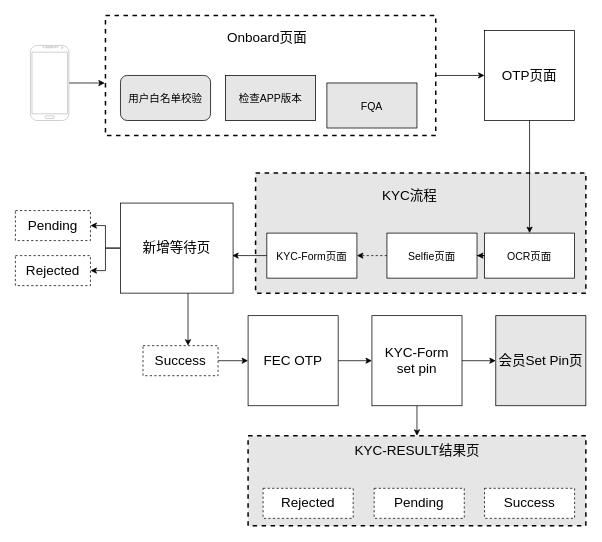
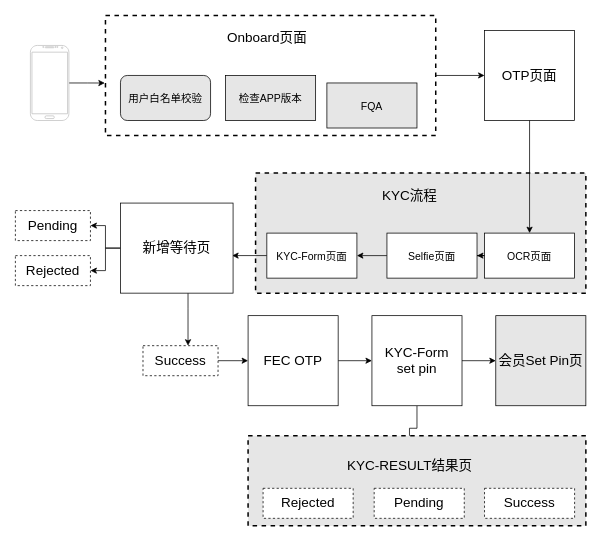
  <mxCell id="0" />
  <mxCell id="1" parent="0" />
  <mxCell id="2" style="edgeStyle=orthogonalEdgeStyle;rounded=0;orthogonalLoop=1;jettySize=auto;html=1;entryX=-0.002;entryY=0.563;entryDx=0;entryDy=0;entryPerimeter=0;fontSize=18;" edge="1" parent="1" source="3" target="14"><mxGeometry relative="1" as="geometry" /></mxCell>
  <mxCell id="3" value="" style="verticalLabelPosition=bottom;verticalAlign=top;html=1;shadow=0;dashed=0;strokeWidth=1;shape=mxgraph.android.phone2;strokeColor=#c0c0c0;" vertex="1" parent="1"><mxGeometry x="40" y="60" width="51.28" height="100" as="geometry" /></mxCell>
  <mxCell id="4" value="&lt;font style=&quot;font-size: 18px;&quot;&gt;OTP页面&lt;/font&gt;" style="rounded=0;whiteSpace=wrap;html=1;strokeWidth=1;fontSize=18;fillColor=#FFFFFF;" vertex="1" parent="1"><mxGeometry x="645" y="40" width="120" height="120" as="geometry" /></mxCell>
  <mxCell id="5" value="" style="rounded=0;whiteSpace=wrap;html=1;fillColor=#E6E6E6;dashed=1;strokeWidth=2;" vertex="1" parent="1"><mxGeometry x="340" y="230" width="440" height="160" as="geometry" /></mxCell>
  <mxCell id="6" value="&lt;span style=&quot;font-size: 18px;&quot;&gt;KYC流程&lt;/span&gt;" style="text;html=1;align=center;verticalAlign=middle;resizable=0;points=[];autosize=1;strokeColor=none;fillColor=none;" vertex="1" parent="1"><mxGeometry x="495" y="240" width="100" height="40" as="geometry" /></mxCell>
  <mxCell id="7" style="edgeStyle=orthogonalEdgeStyle;rounded=0;orthogonalLoop=1;jettySize=auto;html=1;entryX=1;entryY=0.5;entryDx=0;entryDy=0;fontSize=18;" edge="1" parent="1" source="8" target="10"><mxGeometry relative="1" as="geometry" /></mxCell>
  <mxCell id="8" value="&lt;span style=&quot;font-size: 14px;&quot;&gt;OCR页面&lt;/span&gt;" style="rounded=0;whiteSpace=wrap;html=1;strokeWidth=1;fontSize=18;fillColor=#FFFFFF;" vertex="1" parent="1"><mxGeometry x="645" y="310" width="120" height="60" as="geometry" /></mxCell>
- <mxCell id="9" style="edgeStyle=orthogonalEdgeStyle;rounded=0;orthogonalLoop=1;jettySize=auto;html=1;entryX=1;entryY=0.5;entryDx=0;entryDy=0;fontSize=18;dashed=1;" edge="1" parent="1" source="10" target="12"><mxGeometry relative="1" as="geometry" /></mxCell>
+ <mxCell id="9" style="edgeStyle=orthogonalEdgeStyle;rounded=0;orthogonalLoop=1;jettySize=auto;html=1;entryX=1;entryY=0.5;entryDx=0;entryDy=0;fontSize=18;" edge="1" parent="1" source="10" target="12"><mxGeometry relative="1" as="geometry" /></mxCell>
  <mxCell id="10" value="&lt;span style=&quot;font-size: 14px;&quot;&gt;Selfie页面&lt;/span&gt;" style="rounded=0;whiteSpace=wrap;html=1;strokeWidth=1;fontSize=18;fillColor=#FFFFFF;" vertex="1" parent="1"><mxGeometry x="515" y="310" width="120" height="60" as="geometry" /></mxCell>
  <mxCell id="11" style="edgeStyle=orthogonalEdgeStyle;rounded=0;orthogonalLoop=1;jettySize=auto;html=1;entryX=0.992;entryY=0.583;entryDx=0;entryDy=0;entryPerimeter=0;fontSize=18;" edge="1" parent="1" source="12" target="24"><mxGeometry relative="1" as="geometry" /></mxCell>
  <mxCell id="12" value="&lt;span style=&quot;font-size: 14px;&quot;&gt;KYC-Form页面&lt;/span&gt;" style="rounded=0;whiteSpace=wrap;html=1;strokeWidth=1;fontSize=18;fillColor=#FFFFFF;" vertex="1" parent="1"><mxGeometry x="355" y="310" width="120" height="60" as="geometry" /></mxCell>
  <mxCell id="13" value="" style="group" vertex="1" connectable="0" parent="1"><mxGeometry x="140" y="20" width="440" height="160" as="geometry" /></mxCell>
  <mxCell id="14" value="" style="rounded=0;whiteSpace=wrap;html=1;fillColor=none;dashed=1;strokeWidth=2;" vertex="1" parent="13"><mxGeometry width="440" height="160" as="geometry" /></mxCell>
  <mxCell id="15" value="&lt;font style=&quot;font-size: 18px;&quot;&gt;Onboard页面&lt;/font&gt;" style="text;html=1;align=center;verticalAlign=middle;resizable=0;points=[];autosize=1;strokeColor=none;fillColor=none;" vertex="1" parent="13"><mxGeometry x="150" y="10" width="130" height="40" as="geometry" /></mxCell>
  <mxCell id="16" value="&lt;font style=&quot;font-size: 14px;&quot;&gt;用户白名单校验&lt;/font&gt;" style="whiteSpace=wrap;html=1;strokeWidth=1;fontSize=18;fillColor=#E6E6E6;rounded=1;" vertex="1" parent="13"><mxGeometry x="20" y="80" width="120" height="60" as="geometry" /></mxCell>
  <mxCell id="17" value="&lt;font style=&quot;font-size: 14px;&quot;&gt;检查APP版本&lt;/font&gt;" style="rounded=0;whiteSpace=wrap;html=1;strokeWidth=1;fontSize=18;fillColor=#E6E6E6;" vertex="1" parent="13"><mxGeometry x="160" y="80" width="120" height="60" as="geometry" /></mxCell>
  <mxCell id="18" value="&lt;span style=&quot;font-size: 14px;&quot;&gt;FQA&lt;/span&gt;" style="rounded=0;whiteSpace=wrap;html=1;strokeWidth=1;fontSize=18;fillColor=#E6E6E6;" vertex="1" parent="13"><mxGeometry x="295" y="90" width="120" height="60" as="geometry" /></mxCell>
  <mxCell id="19" style="edgeStyle=orthogonalEdgeStyle;rounded=0;orthogonalLoop=1;jettySize=auto;html=1;fontSize=18;" edge="1" parent="1" source="14" target="4"><mxGeometry relative="1" as="geometry" /></mxCell>
  <mxCell id="20" style="edgeStyle=orthogonalEdgeStyle;rounded=0;orthogonalLoop=1;jettySize=auto;html=1;fontSize=18;" edge="1" parent="1" source="4" target="8"><mxGeometry relative="1" as="geometry" /></mxCell>
  <mxCell id="21" style="edgeStyle=orthogonalEdgeStyle;rounded=0;orthogonalLoop=1;jettySize=auto;html=1;entryX=1;entryY=0.5;entryDx=0;entryDy=0;fontSize=18;" edge="1" parent="1" source="24" target="25"><mxGeometry relative="1" as="geometry" /></mxCell>
  <mxCell id="22" style="edgeStyle=orthogonalEdgeStyle;rounded=0;orthogonalLoop=1;jettySize=auto;html=1;entryX=1;entryY=0.5;entryDx=0;entryDy=0;fontSize=18;" edge="1" parent="1" source="24" target="26"><mxGeometry relative="1" as="geometry" /></mxCell>
  <mxCell id="23" style="edgeStyle=orthogonalEdgeStyle;rounded=0;orthogonalLoop=1;jettySize=auto;html=1;fontSize=18;" edge="1" parent="1" source="24" target="28"><mxGeometry relative="1" as="geometry"><Array as="points"><mxPoint x="250" y="410" /><mxPoint x="250" y="410" /></Array></mxGeometry></mxCell>
  <mxCell id="24" value="新增等待页" style="rounded=0;whiteSpace=wrap;html=1;strokeWidth=1;fontSize=18;fillColor=#FFFFFF;" vertex="1" parent="1"><mxGeometry x="160" y="270" width="150" height="120" as="geometry" /></mxCell>
  <mxCell id="25" value="Pending" style="rounded=0;whiteSpace=wrap;html=1;strokeWidth=1;fontSize=18;fillColor=#FFFFFF;dashed=1;" vertex="1" parent="1"><mxGeometry x="20" y="280" width="100" height="40" as="geometry" /></mxCell>
  <mxCell id="26" value="Rejected" style="rounded=0;whiteSpace=wrap;html=1;strokeWidth=1;fontSize=18;fillColor=#FFFFFF;dashed=1;" vertex="1" parent="1"><mxGeometry x="20" y="340" width="100" height="40" as="geometry" /></mxCell>
  <mxCell id="27" style="edgeStyle=orthogonalEdgeStyle;rounded=0;orthogonalLoop=1;jettySize=auto;html=1;entryX=0;entryY=0.5;entryDx=0;entryDy=0;fontSize=18;" edge="1" parent="1" source="28" target="30"><mxGeometry relative="1" as="geometry" /></mxCell>
  <mxCell id="28" value="Success" style="rounded=0;whiteSpace=wrap;html=1;strokeWidth=1;fontSize=18;fillColor=#FFFFFF;dashed=1;" vertex="1" parent="1"><mxGeometry x="190" y="460" width="100" height="40" as="geometry" /></mxCell>
  <mxCell id="29" style="edgeStyle=orthogonalEdgeStyle;rounded=0;orthogonalLoop=1;jettySize=auto;html=1;entryX=0;entryY=0.5;entryDx=0;entryDy=0;fontSize=18;" edge="1" parent="1" source="30" target="33"><mxGeometry relative="1" as="geometry" /></mxCell>
  <mxCell id="30" value="FEC OTP" style="rounded=0;whiteSpace=wrap;html=1;strokeWidth=1;fontSize=18;fillColor=#FFFFFF;" vertex="1" parent="1"><mxGeometry x="330" y="420" width="120" height="120" as="geometry" /></mxCell>
  <mxCell id="31" style="edgeStyle=orthogonalEdgeStyle;rounded=0;orthogonalLoop=1;jettySize=auto;html=1;fontSize=18;" edge="1" parent="1" source="33" target="36"><mxGeometry relative="1" as="geometry" /></mxCell>
  <mxCell id="32" style="edgeStyle=orthogonalEdgeStyle;rounded=0;orthogonalLoop=1;jettySize=auto;html=1;entryX=0;entryY=0.5;entryDx=0;entryDy=0;fontSize=18;" edge="1" parent="1" source="33" target="34"><mxGeometry relative="1" as="geometry" /></mxCell>
  <mxCell id="33" value="KYC-Form&lt;br&gt;set pin" style="rounded=0;whiteSpace=wrap;html=1;strokeWidth=1;fontSize=18;fillColor=#FFFFFF;" vertex="1" parent="1"><mxGeometry x="495" y="420" width="120" height="120" as="geometry" /></mxCell>
  <mxCell id="34" value="会员Set Pin页" style="rounded=0;whiteSpace=wrap;html=1;strokeWidth=1;fontSize=18;fillColor=#e6e6e6;" vertex="1" parent="1"><mxGeometry x="660" y="420" width="120" height="120" as="geometry" /></mxCell>
  <mxCell id="35" value="" style="rounded=0;whiteSpace=wrap;html=1;strokeWidth=2;fontSize=18;fillColor=#E6E6E6;dashed=1;" vertex="1" parent="1"><mxGeometry x="330" y="580" width="450" height="120" as="geometry" /></mxCell>
- <mxCell id="36" value="&lt;span style=&quot;font-size: 18px;&quot;&gt;KYC-RESULT结果页&lt;/span&gt;" style="text;html=1;align=center;verticalAlign=middle;resizable=0;points=[];autosize=1;strokeColor=none;fillColor=none;" vertex="1" parent="1"><mxGeometry x="460" y="580" width="190" height="40" as="geometry" /></mxCell>
+ <mxCell id="36" value="&lt;span style=&quot;font-size: 18px;&quot;&gt;KYC-RESULT结果页&lt;/span&gt;" style="text;html=1;align=center;verticalAlign=middle;resizable=0;points=[];autosize=1;strokeColor=none;fillColor=none;" vertex="1" parent="1"><mxGeometry x="450" y="600" width="190" height="40" as="geometry" /></mxCell>
  <mxCell id="37" value="Success" style="rounded=0;whiteSpace=wrap;html=1;strokeWidth=1;fontSize=18;fillColor=#FFFFFF;dashed=1;" vertex="1" parent="1"><mxGeometry x="645" y="650" width="120" height="40" as="geometry" /></mxCell>
  <mxCell id="38" value="Pending" style="rounded=0;whiteSpace=wrap;html=1;strokeWidth=1;fontSize=18;fillColor=#FFFFFF;dashed=1;" vertex="1" parent="1"><mxGeometry x="498" y="650" width="120" height="40" as="geometry" /></mxCell>
  <mxCell id="39" value="Rejected" style="rounded=0;whiteSpace=wrap;html=1;strokeWidth=1;fontSize=18;fillColor=#FFFFFF;dashed=1;" vertex="1" parent="1"><mxGeometry x="350" y="650" width="120" height="40" as="geometry" /></mxCell>
